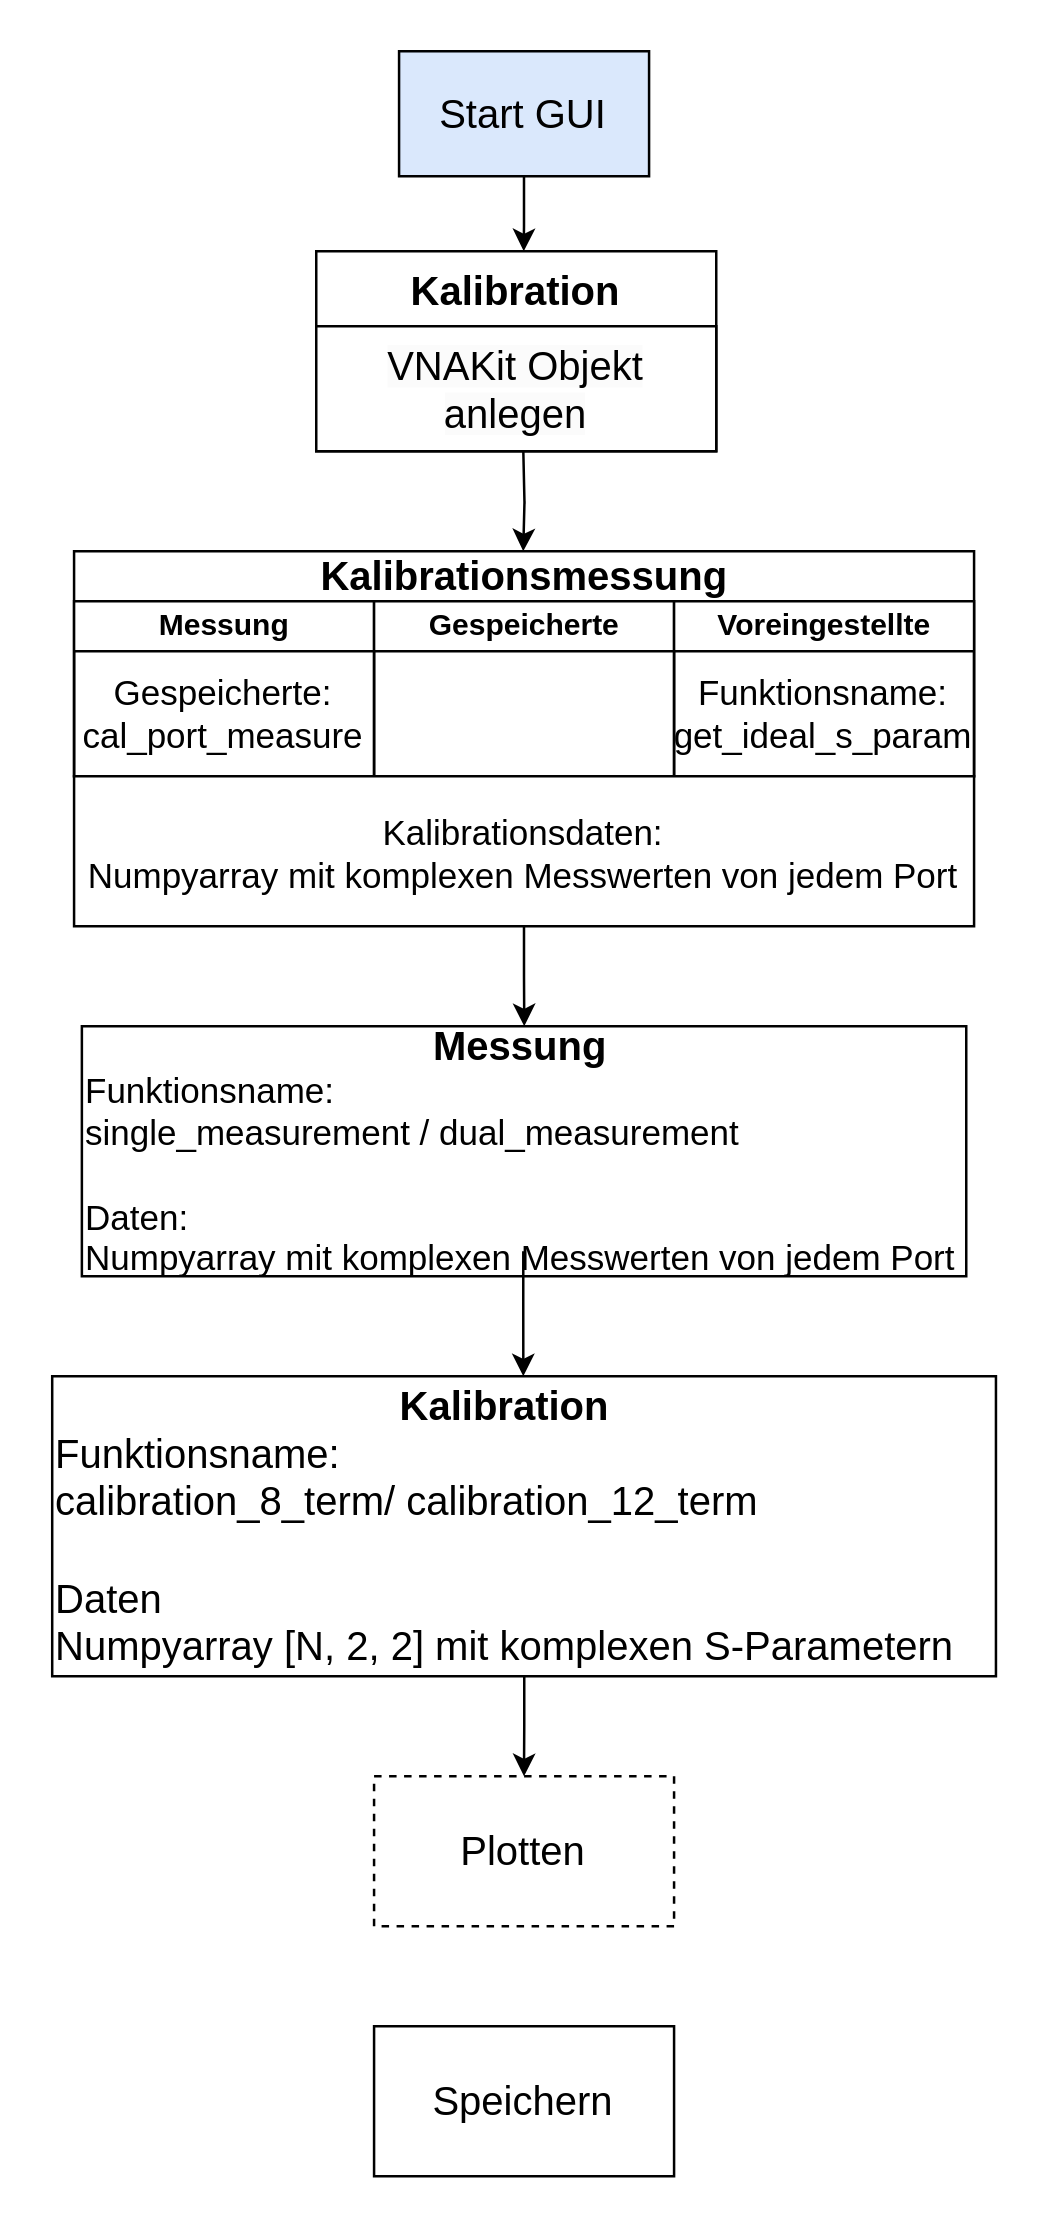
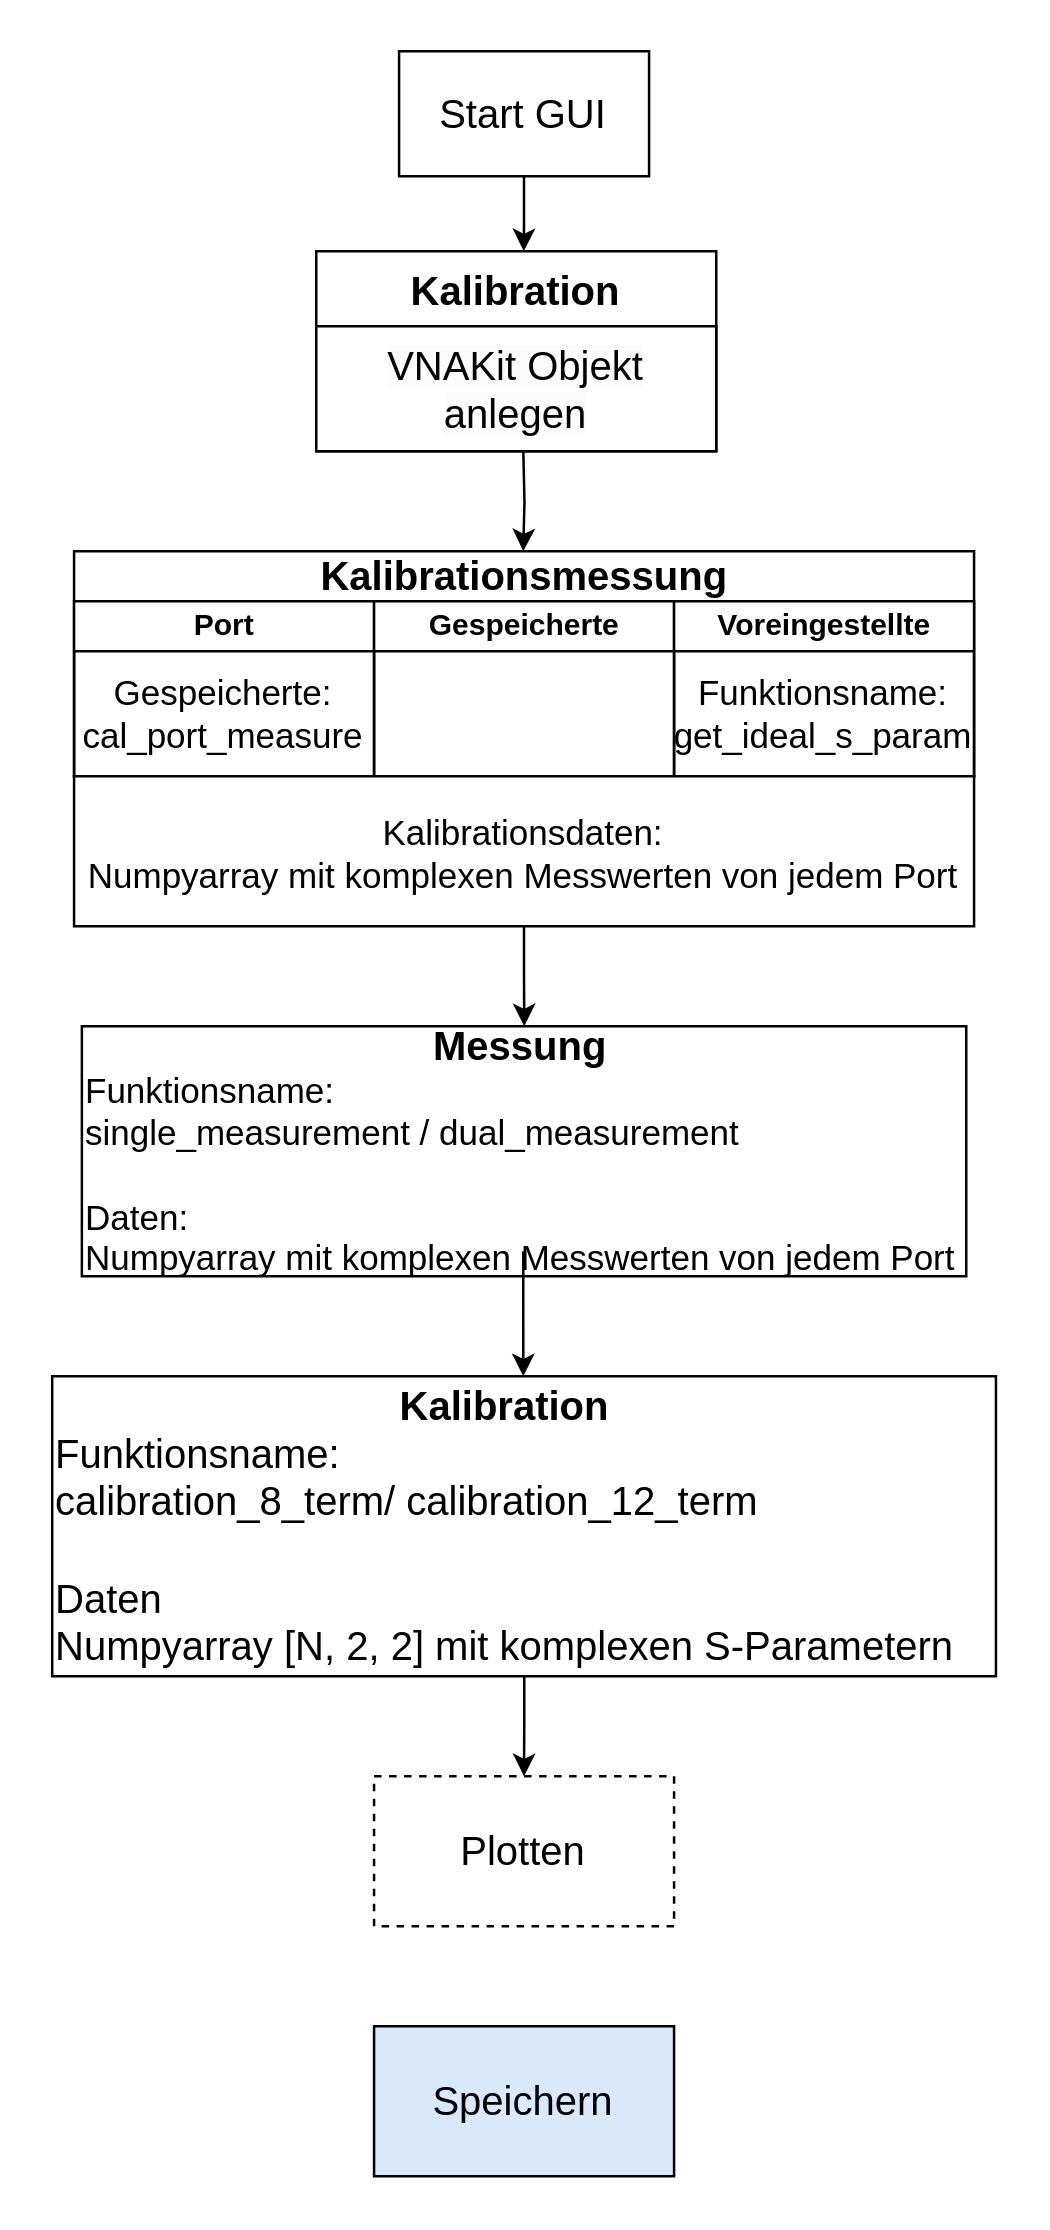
  <mxCell id="0" />
  <mxCell id="1" parent="0" />
  <mxCell id="2" value="&lt;div style=&quot;text-align: center; font-size: 16px;&quot;&gt;&lt;span style=&quot;background-color: initial; font-size: 16px;&quot;&gt;&lt;b style=&quot;font-size: 16px;&quot;&gt;Messung&lt;/b&gt;&lt;/span&gt;&lt;/div&gt;&lt;div style=&quot;font-size: 14px;&quot;&gt;&lt;font style=&quot;font-size: 14px;&quot;&gt;Funktionsname:&lt;/font&gt;&lt;/div&gt;&lt;div style=&quot;font-size: 14px;&quot;&gt;&lt;font style=&quot;font-size: 14px;&quot;&gt;single_measurement / dual_measuremen&lt;span style=&quot;background-color: initial;&quot;&gt;t&lt;/span&gt;&lt;/font&gt;&lt;/div&gt;&lt;div style=&quot;font-size: 14px;&quot;&gt;&lt;span style=&quot;background-color: initial;&quot;&gt;&lt;font style=&quot;font-size: 14px;&quot;&gt;&lt;br style=&quot;&quot;&gt;&lt;/font&gt;&lt;/span&gt;&lt;/div&gt;&lt;div style=&quot;font-size: 14px;&quot;&gt;&lt;div style=&quot;&quot;&gt;&lt;span style=&quot;background-color: initial;&quot;&gt;&lt;font style=&quot;font-size: 14px;&quot;&gt;Daten:&lt;/font&gt;&lt;/span&gt;&lt;/div&gt;&lt;div style=&quot;&quot;&gt;&lt;font style=&quot;font-size: 14px;&quot;&gt;Numpyarray mit komplexen Messwerten von jedem Port&lt;/font&gt;&lt;/div&gt;&lt;/div&gt;" style="rounded=0;whiteSpace=wrap;html=1;align=left;fontSize=16;" parent="1" vertex="1"><mxGeometry x="32.25" y="410" width="353.75" height="100" as="geometry" /></mxCell>
  <mxCell id="3" value="" style="edgeStyle=orthogonalEdgeStyle;rounded=0;orthogonalLoop=1;jettySize=auto;html=1;exitX=0.5;exitY=1;exitDx=0;exitDy=0;fontSize=16;" edge="1" parent="1"><mxGeometry relative="1" as="geometry"><mxPoint x="208.82" y="500" as="sourcePoint" /><mxPoint x="208.82" y="550" as="targetPoint" /><Array as="points"><mxPoint x="209.07" y="520" /><mxPoint x="209.07" y="520" /></Array></mxGeometry></mxCell>
  <mxCell id="4" value="" style="edgeStyle=orthogonalEdgeStyle;rounded=0;orthogonalLoop=1;jettySize=auto;html=1;fontSize=16;" edge="1" parent="1" source="5" target="6"><mxGeometry relative="1" as="geometry" /></mxCell>
  <mxCell id="5" value="&lt;div style=&quot;text-align: center; font-size: 16px;&quot;&gt;&lt;b style=&quot;font-size: 16px;&quot;&gt;Kalibration&lt;/b&gt;&lt;/div&gt;&lt;div style=&quot;font-size: 16px;&quot;&gt;Funktionsname:&amp;nbsp;&lt;/div&gt;&lt;div style=&quot;font-size: 16px;&quot;&gt;calibration_8_term/&amp;nbsp;&lt;span style=&quot;background-color: initial; font-size: 16px;&quot;&gt;calibration_12_term&lt;/span&gt;&lt;/div&gt;&lt;div style=&quot;font-size: 16px;&quot;&gt;&lt;span style=&quot;background-color: initial; font-size: 16px;&quot;&gt;&lt;br style=&quot;font-size: 16px;&quot;&gt;&lt;/span&gt;&lt;/div&gt;&lt;div style=&quot;font-size: 16px;&quot;&gt;Daten&lt;/div&gt;&lt;div style=&quot;font-size: 16px;&quot;&gt;Numpyarray [N, 2, 2] mit komplexen S-Parametern&lt;/div&gt;" style="rounded=0;whiteSpace=wrap;html=1;align=left;fontSize=16;" vertex="1" parent="1"><mxGeometry x="20.38" y="550" width="377.5" height="120" as="geometry" /></mxCell>
  <mxCell id="6" value="&lt;span style=&quot;text-wrap: nowrap; font-size: 16px;&quot;&gt;Plotten&lt;/span&gt;" style="rounded=0;whiteSpace=wrap;html=1;fontSize=16;dashed=1;" vertex="1" parent="1"><mxGeometry x="149.13" y="710" width="120" height="60" as="geometry" /></mxCell>
- <mxCell id="7" value="&lt;span style=&quot;text-wrap: nowrap; font-size: 16px;&quot;&gt;Speichern&lt;/span&gt;" style="rounded=0;whiteSpace=wrap;html=1;fontSize=16;" vertex="1" parent="1"><mxGeometry x="149.13" y="810" width="120" height="60" as="geometry" /></mxCell>
+ <mxCell id="7" value="&lt;span style=&quot;text-wrap: nowrap; font-size: 16px;&quot;&gt;Speichern&lt;/span&gt;" style="rounded=0;whiteSpace=wrap;html=1;fontSize=16;fillColor=#dae8fc;" vertex="1" parent="1"><mxGeometry x="149.13" y="810" width="120" height="60" as="geometry" /></mxCell>
  <mxCell id="8" value="" style="edgeStyle=orthogonalEdgeStyle;rounded=0;orthogonalLoop=1;jettySize=auto;html=1;" edge="1" parent="1" source="16" target="2"><mxGeometry relative="1" as="geometry" /></mxCell>
  <mxCell id="9" value="" style="group" vertex="1" connectable="0" parent="1"><mxGeometry x="29.13" y="220" width="360" height="150" as="geometry" /></mxCell>
  <mxCell id="10" value="&lt;font style=&quot;font-size: 16px;&quot;&gt;Kalibrationsmessung&lt;/font&gt;" style="swimlane;childLayout=stackLayout;resizeParent=1;resizeParentMax=0;startSize=20;html=1;verticalAlign=middle;" vertex="1" parent="9"><mxGeometry width="360" height="90" as="geometry" /></mxCell>
- <mxCell id="11" value="Messung" style="swimlane;startSize=20;html=1;" vertex="1" parent="10"><mxGeometry y="20" width="120" height="70" as="geometry" /></mxCell>
+ <mxCell id="11" value="Port" style="swimlane;startSize=20;html=1;" vertex="1" parent="10"><mxGeometry y="20" width="120" height="70" as="geometry" /></mxCell>
  <mxCell id="12" value="&lt;font style=&quot;font-size: 14px;&quot;&gt;Gespeicherte:&lt;/font&gt;&lt;div style=&quot;font-size: 14px;&quot;&gt;&lt;font style=&quot;font-size: 14px;&quot;&gt;cal_port_measure&lt;/font&gt;&lt;/div&gt;" style="text;strokeColor=none;align=center;fillColor=none;html=1;verticalAlign=middle;whiteSpace=wrap;rounded=0;" vertex="1" parent="11"><mxGeometry y="20" width="120" height="50" as="geometry" /></mxCell>
  <mxCell id="13" value="Gespeicherte" style="swimlane;startSize=20;html=1;" vertex="1" parent="10"><mxGeometry x="120" y="20" width="120" height="70" as="geometry" /></mxCell>
  <mxCell id="14" value="Voreingestellte" style="swimlane;startSize=20;html=1;" vertex="1" parent="10"><mxGeometry x="240" y="20" width="120" height="70" as="geometry" /></mxCell>
  <mxCell id="15" value="&lt;font style=&quot;font-size: 14px;&quot;&gt;Funktionsname:&lt;/font&gt;&lt;div style=&quot;font-size: 14px;&quot;&gt;&lt;font style=&quot;font-size: 14px;&quot;&gt;get_ideal_s_param&lt;/font&gt;&lt;/div&gt;" style="text;strokeColor=none;align=center;fillColor=none;html=1;verticalAlign=middle;whiteSpace=wrap;rounded=0;" vertex="1" parent="14"><mxGeometry y="20" width="120" height="50" as="geometry" /></mxCell>
  <mxCell id="16" value="&lt;font style=&quot;font-size: 14px;&quot;&gt;Kalibrationsdaten:&lt;/font&gt;&lt;div style=&quot;font-size: 14px;&quot;&gt;&lt;font style=&quot;font-size: 14px;&quot;&gt;Numpyarray mit komplexen Messwerten von jedem Port&lt;/font&gt;&lt;/div&gt;" style="rounded=0;whiteSpace=wrap;html=1;fontSize=16;" vertex="1" parent="9"><mxGeometry y="90" width="360" height="60" as="geometry" /></mxCell>
  <mxCell id="17" value="" style="edgeStyle=orthogonalEdgeStyle;rounded=0;orthogonalLoop=1;jettySize=auto;html=1;" edge="1" parent="1" source="18"><mxGeometry relative="1" as="geometry"><mxPoint x="209" y="100" as="targetPoint" /></mxGeometry></mxCell>
- <mxCell id="18" value="Start GUI" style="rounded=0;whiteSpace=wrap;html=1;fontSize=16;fillColor=#dae8fc;" parent="1" vertex="1"><mxGeometry x="159.13" y="20" width="100" height="50" as="geometry" /></mxCell>
+ <mxCell id="18" value="Start GUI" style="rounded=0;whiteSpace=wrap;html=1;fontSize=16;" parent="1" vertex="1"><mxGeometry x="159.13" y="20" width="100" height="50" as="geometry" /></mxCell>
  <mxCell id="19" value="" style="rounded=0;whiteSpace=wrap;html=1;fontSize=16;" vertex="1" parent="1"><mxGeometry x="126" y="100" width="160" height="80" as="geometry" /></mxCell>
  <mxCell id="20" value="&lt;div style=&quot;font-size: 16px;&quot;&gt;&lt;b&gt;Kalibration&lt;/b&gt;&lt;/div&gt;&lt;div style=&quot;font-size: 16px;&quot;&gt;&lt;b&gt;&lt;br style=&quot;font-size: 16px;&quot;&gt;&lt;/b&gt;&lt;/div&gt;&lt;div style=&quot;font-size: 16px;&quot;&gt;&lt;br&gt;&lt;/div&gt;" style="text;whiteSpace=wrap;html=1;align=center;fontSize=16;" vertex="1" parent="1"><mxGeometry x="126" y="100" width="160" height="30" as="geometry" /></mxCell>
  <mxCell id="21" value="" style="rounded=0;whiteSpace=wrap;html=1;" vertex="1" parent="1"><mxGeometry x="126" y="130" width="160" height="50" as="geometry" /></mxCell>
  <mxCell id="22" value="&lt;span style=&quot;color: rgb(0, 0, 0); font-family: Helvetica; font-size: 16px; font-style: normal; font-variant-ligatures: normal; font-variant-caps: normal; font-weight: 400; letter-spacing: normal; orphans: 2; text-indent: 0px; text-transform: none; widows: 2; word-spacing: 0px; -webkit-text-stroke-width: 0px; white-space: normal; background-color: rgb(251, 251, 251); text-decoration-thickness: initial; text-decoration-style: initial; text-decoration-color: initial; float: none; display: inline !important;&quot;&gt;VNAKit Objekt anlegen&lt;/span&gt;" style="text;whiteSpace=wrap;html=1;align=center;" vertex="1" parent="1"><mxGeometry x="126" y="130" width="160" height="50" as="geometry" /></mxCell>
  <mxCell id="23" value="" style="edgeStyle=orthogonalEdgeStyle;rounded=0;orthogonalLoop=1;jettySize=auto;html=1;fontSize=16;" edge="1" parent="1"><mxGeometry relative="1" as="geometry"><mxPoint x="208.827" y="180" as="sourcePoint" /><mxPoint x="208.79" y="220" as="targetPoint" /></mxGeometry></mxCell>
